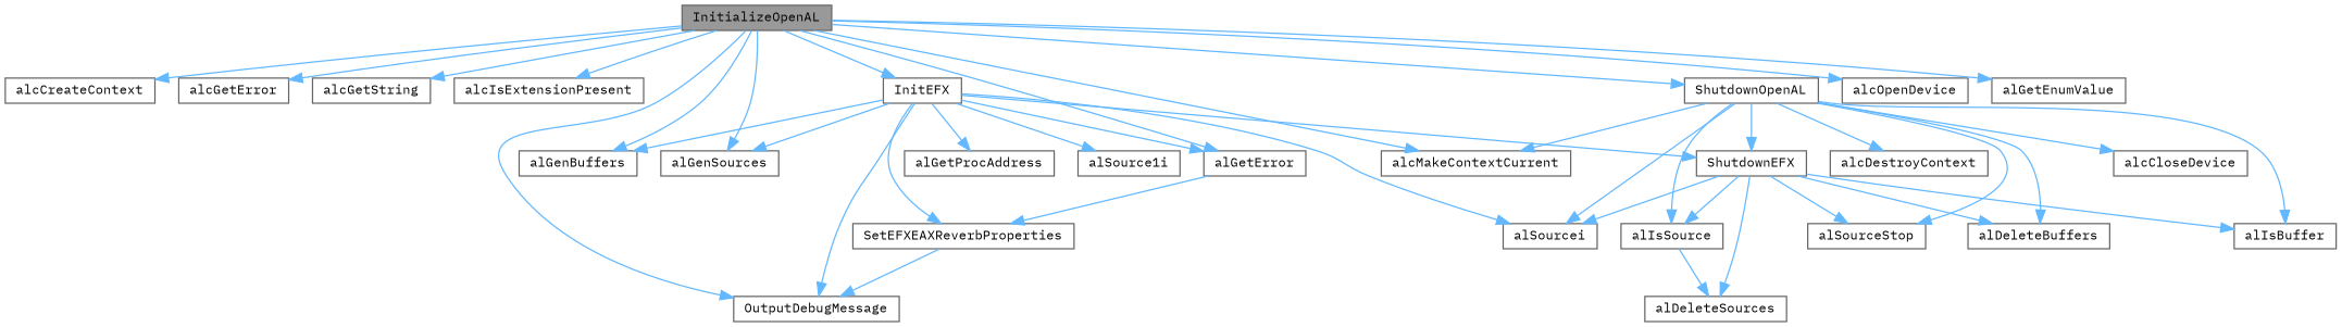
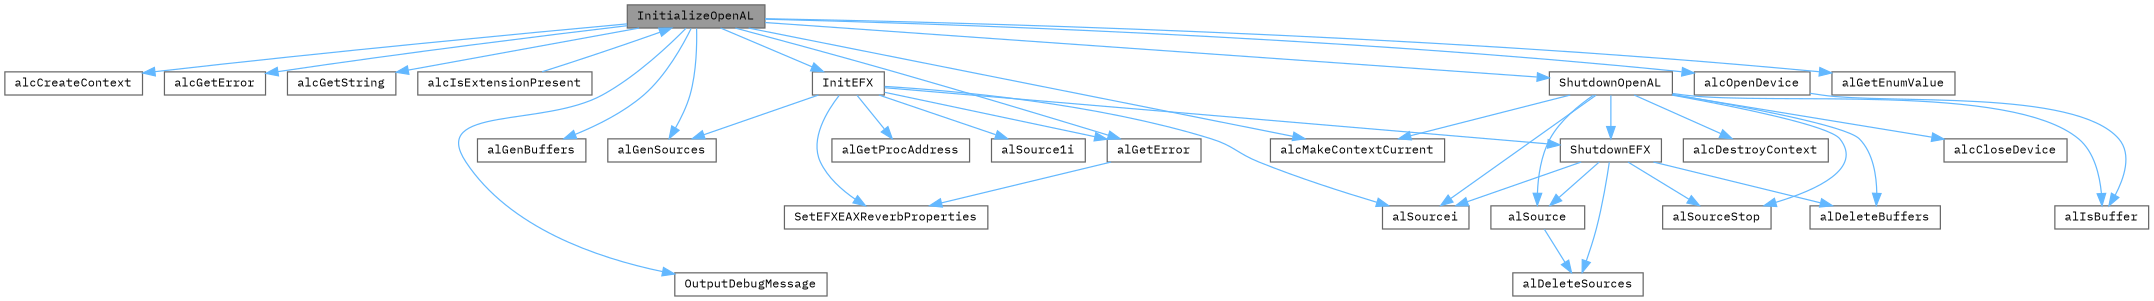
  digraph {
    fontname="IBM Plex Mono"
    rankdir=TB
    node [color=grey40 fillcolor=white fontname="IBM Plex Mono" fontsize=10 shape=box style=filled]
    edge [color=steelblue1 fontname="IBM Plex Mono" fontsize=10 labelfontname=Helvetica labelfontsize=10 style=solid]
    n1 [color=gray40 fillcolor=grey60 fontcolor=black height=0.2 label=InitializeOpenAL width=0.4]
    n2 [height=0.2 label=alcCreateContext width=0.4]
    n3 [height=0.2 label=alcGetError width=0.4]
    n4 [height=0.2 label=alcGetString width=0.4]
    n5 [height=0.2 label=alcIsExtensionPresent width=0.4]
    n6 [height=0.2 label=alcMakeContextCurrent width=0.4]
    n7 [height=0.2 label=alcOpenDevice width=0.4]
    n8 [height=0.2 label=alGenBuffers width=0.4]
    n9 [height=0.2 label=alGenSources width=0.4]
    n10 [height=0.2 label=alGetEnumValue width=0.4]
    n11 [height=0.2 label=alGetError width=0.4]
    n12 [height=0.2 label=InitEFX width=0.4]
    n13 [height=0.2 label=OutputDebugMessage width=0.4]
    n14 [height=0.2 label=ShutdownOpenAL width=0.4]
    n15 [height=0.2 label=SetEFXEAXReverbProperties width=0.4]
    n16 [height=0.2 label=alGetProcAddress width=0.4]
    n17 [height=0.2 label=alSource1i width=0.4]
    n18 [height=0.2 label=alSourcei width=0.4]
    n19 [height=0.2 label=ShutdownEFX width=0.4]
    n20 [height=0.2 label=alDeleteBuffers width=0.4]
    n21 [height=0.2 label=alIsBuffer width=0.4]
-   n22 [height=0.2 label=alIsSource width=0.4]
+   n22 [height=0.2 label=alSource width=0.4]
    n23 [height=0.2 label=alSourceStop width=0.4]
    n24 [height=0.2 label=alcCloseDevice width=0.4]
    n25 [height=0.2 label=alcDestroyContext width=0.4]
    n26 [height=0.2 label=alDeleteSources width=0.4]
    n1 -> n2
    n1 -> n3
    n1 -> n4
-   n1 -> n5
+   n5 -> n1
    n1 -> n6
    n1 -> n7
    n1 -> n8
    n1 -> n9
    n1 -> n10
    n1 -> n11
    n1 -> n12
    n1 -> n13
    n1 -> n14
    n11 -> n15
-   n12 -> n8
    n12 -> n9
    n12 -> n11
-   n12 -> n13
    n12 -> n15
    n12 -> n16
    n12 -> n17
    n12 -> n18
    n12 -> n19
    n14 -> n6
    n14 -> n18
    n14 -> n19
    n14 -> n20
    n14 -> n21
    n14 -> n22
    n14 -> n23
    n14 -> n24
    n14 -> n25
-   n15 -> n13
    n19 -> n18
    n19 -> n20
-   n19 -> n21
+   n7 -> n21
    n19 -> n22
    n19 -> n23
    n19 -> n26
    n22 -> n26
  }
